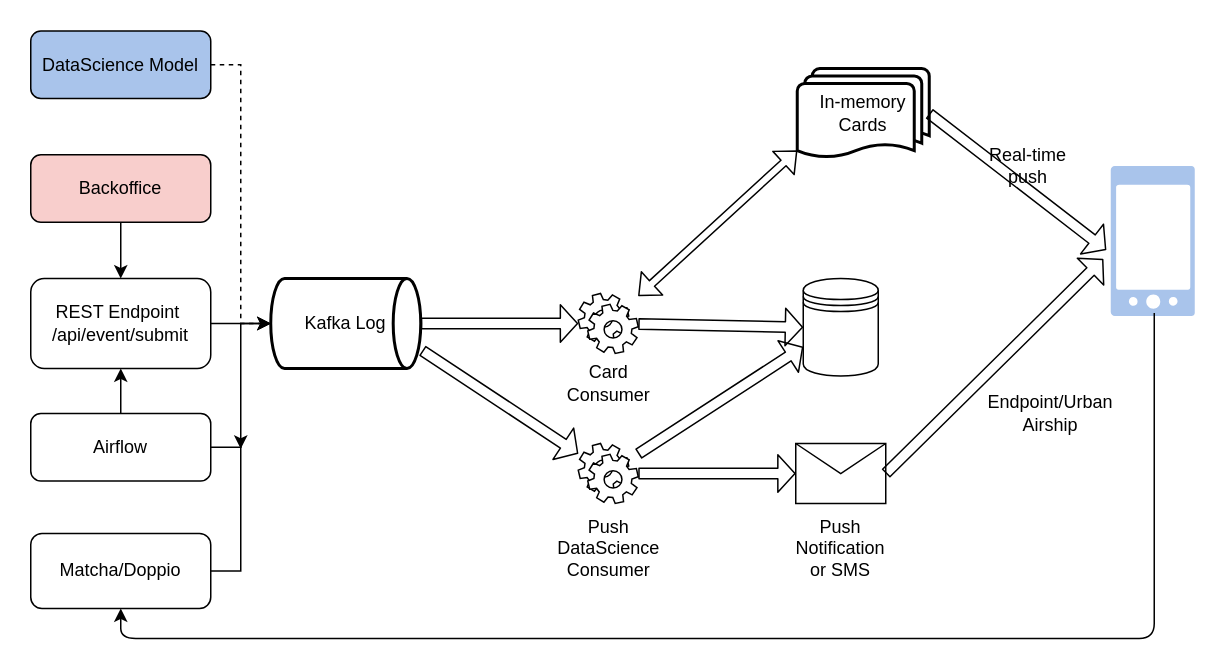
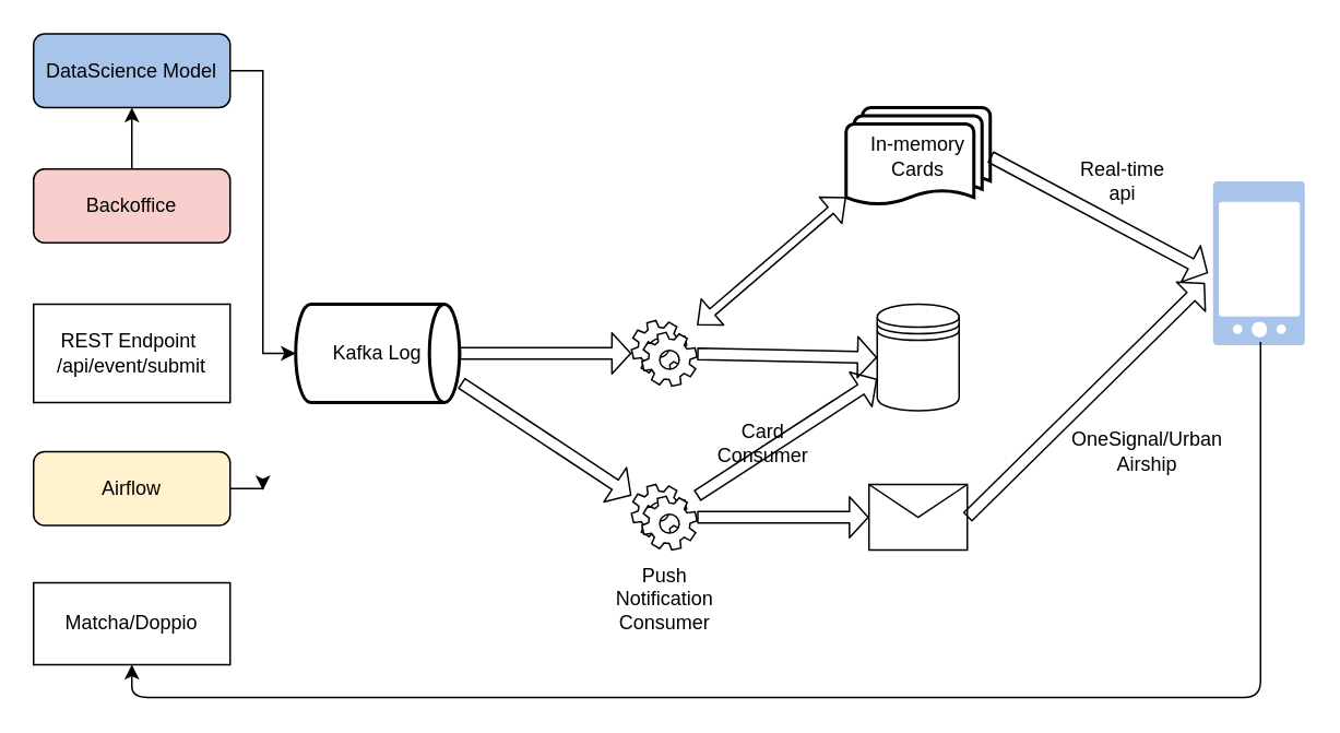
  <mxCell id="0" />
  <mxCell id="1" parent="0" />
  <mxCell id="2" value="Kafka Log" style="strokeWidth=2;html=1;shape=mxgraph.flowchart.direct_data;whiteSpace=wrap;" vertex="1" parent="1"><mxGeometry x="180" y="185" width="100" height="60" as="geometry" /></mxCell>
  <mxCell id="3" value="" style="shape=datastore;whiteSpace=wrap;html=1;" vertex="1" parent="1"><mxGeometry x="535" y="185" width="50" height="65" as="geometry" /></mxCell>
  <mxCell id="4" value="" style="shape=mxgraph.bpmn.service_task;html=1;outlineConnect=0;" vertex="1" parent="1"><mxGeometry x="385" y="195" width="40" height="40" as="geometry" /></mxCell>
  <mxCell id="5" value="" style="shape=message;whiteSpace=wrap;html=1;outlineConnect=0;" vertex="1" parent="1"><mxGeometry x="530" y="295" width="60" height="40" as="geometry" /></mxCell>
- <mxCell id="6" value="" style="edgeStyle=orthogonalEdgeStyle;rounded=0;orthogonalLoop=1;jettySize=auto;html=1;" edge="1" parent="1" source="7" target="2"><mxGeometry relative="1" as="geometry" /></mxCell>
- <mxCell id="7" value="REST Endpoint&amp;nbsp;&lt;br&gt;/api/event/submit" style="rounded=1;whiteSpace=wrap;html=1;" vertex="1" parent="1"><mxGeometry x="20" y="185" width="120" height="60" as="geometry" /></mxCell>
- <mxCell id="8" value="Push Notification or&amp;nbsp;SMS" style="text;html=1;strokeColor=none;fillColor=none;align=center;verticalAlign=middle;whiteSpace=wrap;rounded=0;" vertex="1" parent="1"><mxGeometry x="540" y="355" width="40" height="20" as="geometry" /></mxCell>
- <mxCell id="9" value="In-memory Cards" style="strokeWidth=2;html=1;shape=mxgraph.flowchart.multi-document;whiteSpace=wrap;" vertex="1" parent="1"><mxGeometry x="531" y="45" width="88" height="60" as="geometry" /></mxCell>
+ <mxCell id="7" value="REST Endpoint&amp;nbsp;&lt;br&gt;/api/event/submit" style="whiteSpace=wrap;html=1;rounded=0;" vertex="1" parent="1"><mxGeometry x="20" y="185" width="120" height="60" as="geometry" /></mxCell>
+ <mxCell id="9" value="In-memory Cards" style="strokeWidth=2;html=1;shape=mxgraph.flowchart.multi-document;whiteSpace=wrap;" vertex="1" parent="1"><mxGeometry x="516" y="65" width="88" height="60" as="geometry" /></mxCell>
  <mxCell id="10" value="" style="shape=flexArrow;endArrow=classic;startArrow=classic;html=1;width=5;startSize=3.64;startWidth=15;endWidth=15;endSize=3.64;entryX=0;entryY=0.91;entryDx=0;entryDy=0;entryPerimeter=0;" edge="1" parent="1" source="4" target="9"><mxGeometry width="50" height="50" relative="1" as="geometry"><mxPoint x="170" y="125" as="sourcePoint" /><mxPoint x="340" y="25" as="targetPoint" /></mxGeometry></mxCell>
  <mxCell id="11" value="" style="html=1;aspect=fixed;strokeColor=none;shadow=0;align=center;verticalAlign=top;fillColor=#A9C4EB;shape=mxgraph.gcp2.phone_android" vertex="1" parent="1"><mxGeometry x="740" y="110" width="56" height="100" as="geometry" /></mxCell>
  <mxCell id="12" value="" style="shape=flexArrow;endArrow=classic;html=1;width=7;endSize=3.48;endWidth=17;entryX=-0.054;entryY=0.56;entryDx=0;entryDy=0;entryPerimeter=0;exitX=1;exitY=0.5;exitDx=0;exitDy=0;exitPerimeter=0;" edge="1" parent="1" source="9" target="11"><mxGeometry width="50" height="50" relative="1" as="geometry"><mxPoint x="610" y="85" as="sourcePoint" /><mxPoint x="460" y="395" as="targetPoint" /></mxGeometry></mxCell>
  <mxCell id="13" value="" style="shape=flexArrow;endArrow=classic;html=1;width=7;endSize=3.48;endWidth=17;exitX=1;exitY=0.5;exitDx=0;exitDy=0;entryX=-0.089;entryY=0.62;entryDx=0;entryDy=0;entryPerimeter=0;" edge="1" parent="1" source="5" target="11"><mxGeometry width="50" height="50" relative="1" as="geometry"><mxPoint x="604" y="375" as="sourcePoint" /><mxPoint x="784" y="305" as="targetPoint" /></mxGeometry></mxCell>
  <mxCell id="14" value="" style="shape=flexArrow;endArrow=classic;html=1;width=7;endSize=3.48;endWidth=17;entryX=0;entryY=0.5;entryDx=0;entryDy=0;" edge="1" parent="1" source="18" target="5"><mxGeometry width="50" height="50" relative="1" as="geometry"><mxPoint x="425" y="315" as="sourcePoint" /><mxPoint x="180" y="395" as="targetPoint" /></mxGeometry></mxCell>
  <mxCell id="15" value="" style="shape=flexArrow;endArrow=classic;html=1;width=7;endSize=3.48;endWidth=17;entryX=0;entryY=0.5;entryDx=0;entryDy=0;" edge="1" parent="1" source="4" target="3"><mxGeometry width="50" height="50" relative="1" as="geometry"><mxPoint y="465" as="sourcePoint" x="0" /><mxPoint x="180" y="395" as="targetPoint" /></mxGeometry></mxCell>
- <mxCell id="16" value="Card&lt;br&gt;Consumer" style="text;html=1;strokeColor=none;fillColor=none;align=center;verticalAlign=middle;whiteSpace=wrap;rounded=0;" vertex="1" parent="1"><mxGeometry x="377.5" y="245" width="55" height="20" as="geometry" /></mxCell>
+ <mxCell id="16" value="Card&lt;br&gt;Consumer" style="text;html=1;strokeColor=none;fillColor=none;align=center;verticalAlign=middle;whiteSpace=wrap;rounded=0;" vertex="1" parent="1"><mxGeometry x="437.5" y="260" width="55" height="20" as="geometry" /></mxCell>
  <mxCell id="17" value="" style="shape=flexArrow;endArrow=classic;html=1;width=7;endSize=3.48;endWidth=17;exitX=1;exitY=0.5;exitDx=0;exitDy=0;exitPerimeter=0;" edge="1" parent="1" source="2" target="4"><mxGeometry width="50" height="50" relative="1" as="geometry"><mxPoint y="465" as="sourcePoint" x="0" /><mxPoint x="180" y="395" as="targetPoint" /></mxGeometry></mxCell>
  <mxCell id="18" value="" style="shape=mxgraph.bpmn.service_task;html=1;outlineConnect=0;" vertex="1" parent="1"><mxGeometry x="385" y="295" width="40" height="40" as="geometry" /></mxCell>
- <mxCell id="19" value="Push DataScience&lt;br&gt;Consumer" style="text;html=1;strokeColor=none;fillColor=none;align=center;verticalAlign=middle;whiteSpace=wrap;rounded=0;" vertex="1" parent="1"><mxGeometry x="377.5" y="355" width="55" height="20" as="geometry" /></mxCell>
- <mxCell id="20" value="" style="edgeStyle=orthogonalEdgeStyle;rounded=0;orthogonalLoop=1;jettySize=auto;html=1;" edge="1" parent="1" source="22" target="7"><mxGeometry relative="1" as="geometry" /></mxCell>
+ <mxCell id="19" value="Push Notification&lt;br&gt;Consumer" style="text;html=1;strokeColor=none;fillColor=none;align=center;verticalAlign=middle;whiteSpace=wrap;rounded=0;" vertex="1" parent="1"><mxGeometry x="377.5" y="355" width="55" height="20" as="geometry" /></mxCell>
  <mxCell id="21" value="" style="edgeStyle=orthogonalEdgeStyle;rounded=0;orthogonalLoop=1;jettySize=auto;html=1;" edge="1" parent="1" source="22"><mxGeometry relative="1" as="geometry"><mxPoint x="160" y="298" as="targetPoint" /></mxGeometry></mxCell>
- <mxCell id="22" value="Airflow" style="rounded=1;whiteSpace=wrap;html=1;" vertex="1" parent="1"><mxGeometry x="20" y="275" width="120" height="45" as="geometry" /></mxCell>
+ <mxCell id="22" value="Airflow" style="rounded=1;whiteSpace=wrap;html=1;fillColor=#fff2cc;" vertex="1" parent="1"><mxGeometry x="20" y="275" width="120" height="45" as="geometry" /></mxCell>
  <mxCell id="23" value="" style="shape=flexArrow;endArrow=classic;html=1;width=7;endSize=3.48;endWidth=17;exitX=1.01;exitY=0.8;exitDx=0;exitDy=0;exitPerimeter=0;" edge="1" parent="1" source="2" target="18"><mxGeometry width="50" height="50" relative="1" as="geometry"><mxPoint y="465" as="sourcePoint" x="0" /><mxPoint x="180" y="395" as="targetPoint" /></mxGeometry></mxCell>
- <mxCell id="24" value="" style="edgeStyle=orthogonalEdgeStyle;rounded=0;orthogonalLoop=1;jettySize=auto;html=1;entryX=0;entryY=0.5;entryDx=0;entryDy=0;entryPerimeter=0;" edge="1" parent="1" source="25" target="2"><mxGeometry relative="1" as="geometry"><mxPoint x="230" y="290" as="targetPoint" /><Array as="points"><mxPoint x="160" y="380" /><mxPoint x="160" y="215" /></Array></mxGeometry></mxCell>
- <mxCell id="25" value="Matcha/Doppio" style="rounded=1;whiteSpace=wrap;html=1;" vertex="1" parent="1"><mxGeometry x="20" y="355" width="120" height="50" as="geometry" /></mxCell>
- <mxCell id="26" value="" style="edgeStyle=orthogonalEdgeStyle;rounded=0;orthogonalLoop=1;jettySize=auto;html=1;entryX=0.5;entryY=0;entryDx=0;entryDy=0;" edge="1" parent="1" source="27" target="7"><mxGeometry relative="1" as="geometry"><mxPoint x="220" y="57.5" as="targetPoint" /></mxGeometry></mxCell>
+ <mxCell id="25" value="Matcha/Doppio" style="whiteSpace=wrap;html=1;rounded=0;" vertex="1" parent="1"><mxGeometry x="20" y="355" width="120" height="50" as="geometry" /></mxCell>
+ <mxCell id="26" value="" style="edgeStyle=orthogonalEdgeStyle;rounded=0;orthogonalLoop=1;jettySize=auto;html=1;" edge="1" parent="1" source="27" target="32"><mxGeometry relative="1" as="geometry"><mxPoint x="220" y="57.5" as="targetPoint" /></mxGeometry></mxCell>
  <mxCell id="27" value="Backoffice" style="rounded=1;whiteSpace=wrap;html=1;fillColor=#f8cecc;" vertex="1" parent="1"><mxGeometry x="20" y="102.5" width="120" height="45" as="geometry" /></mxCell>
- <mxCell id="28" value="Real-time push" style="text;html=1;strokeColor=none;fillColor=none;align=center;verticalAlign=middle;whiteSpace=wrap;rounded=0;" vertex="1" parent="1"><mxGeometry x="650" y="100" width="70" height="20" as="geometry" /></mxCell>
- <mxCell id="29" value="Endpoint/Urban Airship" style="text;html=1;strokeColor=none;fillColor=none;align=center;verticalAlign=middle;whiteSpace=wrap;rounded=0;" vertex="1" parent="1"><mxGeometry x="680" y="265" width="40" height="20" as="geometry" /></mxCell>
+ <mxCell id="28" value="Real-time api" style="text;html=1;strokeColor=none;fillColor=none;align=center;verticalAlign=middle;whiteSpace=wrap;rounded=0;" vertex="1" parent="1"><mxGeometry x="650" y="100" width="70" height="20" as="geometry" /></mxCell>
+ <mxCell id="29" value="OneSignal/Urban Airship" style="text;html=1;strokeColor=none;fillColor=none;align=center;verticalAlign=middle;whiteSpace=wrap;rounded=0;" vertex="1" parent="1"><mxGeometry x="680" y="265" width="40" height="20" as="geometry" /></mxCell>
  <mxCell id="30" value="" style="shape=flexArrow;endArrow=classic;html=1;width=7;endSize=3.48;endWidth=17;entryX=0;entryY=0.7;entryDx=0;entryDy=0;" edge="1" parent="1" source="18" target="3"><mxGeometry width="50" height="50" relative="1" as="geometry"><mxPoint x="435" y="325" as="sourcePoint" /><mxPoint x="540" y="325" as="targetPoint" /></mxGeometry></mxCell>
- <mxCell id="31" value="" style="edgeStyle=orthogonalEdgeStyle;rounded=0;orthogonalLoop=1;jettySize=auto;html=1;entryX=0;entryY=0.5;entryDx=0;entryDy=0;entryPerimeter=0;dashed=1;" edge="1" parent="1" source="32" target="2"><mxGeometry relative="1" as="geometry"><mxPoint x="220" y="42.5" as="targetPoint" /></mxGeometry></mxCell>
+ <mxCell id="31" value="" style="edgeStyle=orthogonalEdgeStyle;rounded=0;orthogonalLoop=1;jettySize=auto;html=1;entryX=0;entryY=0.5;entryDx=0;entryDy=0;entryPerimeter=0;" edge="1" parent="1" source="32" target="2"><mxGeometry relative="1" as="geometry"><mxPoint x="220" y="42.5" as="targetPoint" /></mxGeometry></mxCell>
  <mxCell id="32" value="DataScience Model" style="rounded=1;whiteSpace=wrap;html=1;fillColor=#a9c4eb;" vertex="1" parent="1"><mxGeometry x="20" y="20" width="120" height="45" as="geometry" /></mxCell>
  <mxCell id="33" value="" style="endArrow=classic;html=1;exitX=0.518;exitY=0.98;exitDx=0;exitDy=0;exitPerimeter=0;entryX=0.5;entryY=1;entryDx=0;entryDy=0;" edge="1" parent="1" source="11" target="25"><mxGeometry width="50" height="50" relative="1" as="geometry"><mxPoint x="20" y="475" as="sourcePoint" /><mxPoint x="769" y="455" as="targetPoint" /><Array as="points"><mxPoint x="769" y="425" /><mxPoint x="80" y="425" /></Array></mxGeometry></mxCell>
